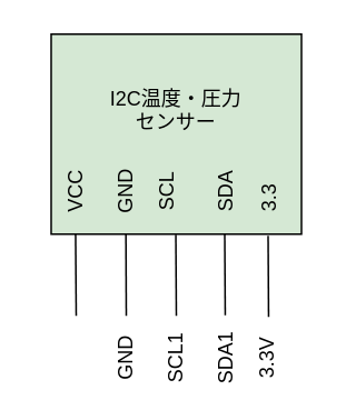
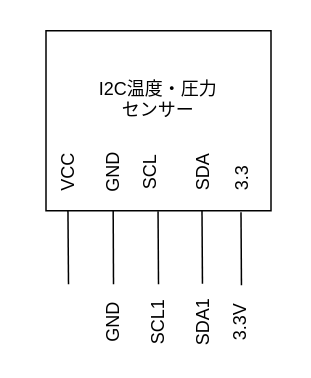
  <mxCell id="0" />
  <mxCell id="1" parent="0" />
- <mxCell id="2" value="I2C温度・圧力&lt;br&gt;センサー&lt;br&gt;&lt;br&gt;&lt;br&gt;" style="rounded=0;whiteSpace=wrap;html=1;fillColor=#d5e8d4;" vertex="1" parent="1"><mxGeometry x="30" y="20" width="150" height="120" as="geometry" /></mxCell>
+ <mxCell id="2" value="I2C温度・圧力&lt;br&gt;センサー&lt;br&gt;&lt;br&gt;&lt;br&gt;" style="rounded=0;whiteSpace=wrap;html=1;" vertex="1" parent="1"><mxGeometry x="30" y="20" width="150" height="120" as="geometry" /></mxCell>
  <mxCell id="3" value="VCC" style="text;html=1;align=center;verticalAlign=middle;resizable=0;points=[];autosize=1;strokeColor=none;fillColor=none;rotation=-90;" vertex="1" parent="1"><mxGeometry x="20" y="100" width="50" height="30" as="geometry" /></mxCell>
  <mxCell id="4" value="GND" style="text;html=1;align=center;verticalAlign=middle;resizable=0;points=[];autosize=1;strokeColor=none;fillColor=none;rotation=-90;" vertex="1" parent="1"><mxGeometry x="50" y="100" width="50" height="30" as="geometry" /></mxCell>
  <mxCell id="5" value="SCL" style="text;html=1;align=center;verticalAlign=middle;resizable=0;points=[];autosize=1;strokeColor=none;fillColor=none;rotation=-90;" vertex="1" parent="1"><mxGeometry x="75" y="100" width="50" height="30" as="geometry" /></mxCell>
  <mxCell id="6" value="" style="endArrow=none;html=1;rounded=0;entryX=-0.024;entryY=0.488;entryDx=0;entryDy=0;entryPerimeter=0;" edge="1" parent="1"><mxGeometry width="50" height="50" relative="1" as="geometry"><mxPoint x="45" y="189" as="sourcePoint" /><mxPoint x="44.64" y="140.2" as="targetPoint" /></mxGeometry></mxCell>
  <mxCell id="7" value="GND" style="text;html=1;align=center;verticalAlign=middle;resizable=0;points=[];autosize=1;strokeColor=none;fillColor=none;rotation=-90;" vertex="1" parent="1"><mxGeometry x="50" y="200" width="50" height="30" as="geometry" /></mxCell>
  <mxCell id="8" value="" style="endArrow=none;html=1;rounded=0;entryX=-0.02;entryY=0.493;entryDx=0;entryDy=0;entryPerimeter=0;" edge="1" parent="1"><mxGeometry width="50" height="50" relative="1" as="geometry"><mxPoint x="75" y="189" as="sourcePoint" /><mxPoint x="74.79" y="140" as="targetPoint" /></mxGeometry></mxCell>
  <mxCell id="9" value="SCL1" style="text;html=1;align=center;verticalAlign=middle;resizable=0;points=[];autosize=1;strokeColor=none;fillColor=none;rotation=-90;" vertex="1" parent="1"><mxGeometry x="80" y="200" width="50" height="30" as="geometry" /></mxCell>
  <mxCell id="10" value="" style="endArrow=none;html=1;rounded=0;entryX=-0.026;entryY=0.49;entryDx=0;entryDy=0;entryPerimeter=0;" edge="1" parent="1"><mxGeometry width="50" height="50" relative="1" as="geometry"><mxPoint x="105" y="189" as="sourcePoint" /><mxPoint x="104.7" y="140.3" as="targetPoint" /></mxGeometry></mxCell>
  <mxCell id="11" value="SDA1" style="text;html=1;align=center;verticalAlign=middle;resizable=0;points=[];autosize=1;strokeColor=none;fillColor=none;rotation=-90;" vertex="1" parent="1"><mxGeometry x="110" y="200" width="50" height="30" as="geometry" /></mxCell>
  <mxCell id="12" value="" style="endArrow=none;html=1;rounded=0;entryX=-0.026;entryY=0.49;entryDx=0;entryDy=0;entryPerimeter=0;" edge="1" parent="1"><mxGeometry width="50" height="50" relative="1" as="geometry"><mxPoint x="134.3" y="188.7" as="sourcePoint" /><mxPoint x="134" y="140" as="targetPoint" /></mxGeometry></mxCell>
  <mxCell id="13" value="3.3V" style="text;html=1;align=center;verticalAlign=middle;resizable=0;points=[];autosize=1;strokeColor=none;fillColor=none;rotation=-90;" vertex="1" parent="1"><mxGeometry x="135" y="200" width="50" height="30" as="geometry" /></mxCell>
  <mxCell id="14" value="SDA" style="text;html=1;align=center;verticalAlign=middle;resizable=0;points=[];autosize=1;strokeColor=none;fillColor=none;rotation=-90;" vertex="1" parent="1"><mxGeometry x="110" y="100" width="50" height="30" as="geometry" /></mxCell>
  <mxCell id="15" value="" style="endArrow=none;html=1;rounded=0;entryX=-0.026;entryY=0.49;entryDx=0;entryDy=0;entryPerimeter=0;" edge="1" parent="1"><mxGeometry width="50" height="50" relative="1" as="geometry"><mxPoint x="160.3" y="189.7" as="sourcePoint" /><mxPoint x="160" y="141" as="targetPoint" /></mxGeometry></mxCell>
  <mxCell id="16" value="3.3" style="text;html=1;align=center;verticalAlign=middle;resizable=0;points=[];autosize=1;strokeColor=none;fillColor=none;rotation=-90;" vertex="1" parent="1"><mxGeometry x="141" y="104" width="40" height="30" as="geometry" /></mxCell>
